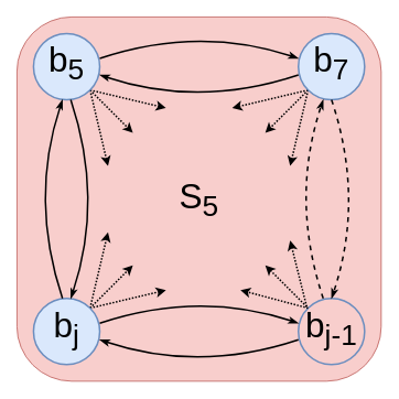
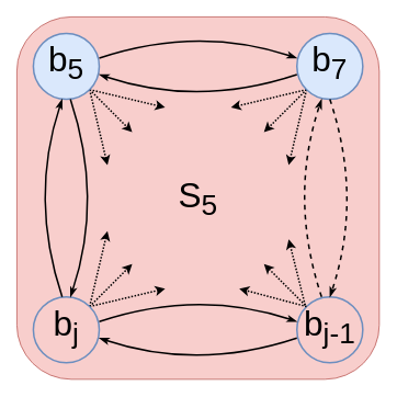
  <mxCell id="0" />
  <mxCell id="1" parent="0" />
  <mxCell id="2" value="S&lt;sub&gt;5&lt;/sub&gt;" style="rounded=1;whiteSpace=wrap;html=1;fontSize=42;fillColor=#f8cecc;strokeColor=#b85450;" parent="1" vertex="1"><mxGeometry x="20" y="20" width="440" height="440" as="geometry" /></mxCell>
  <mxCell id="3" style="edgeStyle=none;rounded=0;jumpStyle=none;jumpSize=0;orthogonalLoop=1;jettySize=auto;html=1;exitX=0;exitY=1;exitDx=0;exitDy=0;dashed=1;dashPattern=1 1;endArrow=classic;endFill=1;sourcePerimeterSpacing=0;targetPerimeterSpacing=0;strokeColor=#000000;strokeWidth=2;fontSize=42;" parent="1" source="6" edge="1"><mxGeometry relative="1" as="geometry"><mxPoint x="280" y="130" as="targetPoint" /></mxGeometry></mxCell>
  <mxCell id="4" style="edgeStyle=none;rounded=0;jumpStyle=none;jumpSize=0;orthogonalLoop=1;jettySize=auto;html=1;exitX=0;exitY=1;exitDx=0;exitDy=0;dashed=1;dashPattern=1 1;endArrow=classic;endFill=1;sourcePerimeterSpacing=0;targetPerimeterSpacing=0;strokeColor=#000000;strokeWidth=2;fontSize=42;" parent="1" source="6" edge="1"><mxGeometry relative="1" as="geometry"><mxPoint x="320" y="160" as="targetPoint" /></mxGeometry></mxCell>
  <mxCell id="5" style="edgeStyle=none;rounded=0;jumpStyle=none;jumpSize=0;orthogonalLoop=1;jettySize=auto;html=1;exitX=0;exitY=1;exitDx=0;exitDy=0;dashed=1;dashPattern=1 1;endArrow=classic;endFill=1;sourcePerimeterSpacing=0;targetPerimeterSpacing=0;strokeColor=#000000;strokeWidth=2;fontSize=42;" parent="1" source="6" edge="1"><mxGeometry relative="1" as="geometry"><mxPoint x="350" y="200" as="targetPoint" /></mxGeometry></mxCell>
  <mxCell id="6" value="b&lt;sub&gt;7&lt;/sub&gt;" style="ellipse;whiteSpace=wrap;html=1;aspect=fixed;spacingTop=-8;strokeWidth=2;fillColor=#dae8fc;strokeColor=#6c8ebf;fontSize=42;" parent="1" vertex="1"><mxGeometry x="360" y="40" width="80" height="80" as="geometry" /></mxCell>
  <mxCell id="7" style="rounded=0;jumpStyle=none;jumpSize=0;orthogonalLoop=1;jettySize=auto;html=1;exitX=1;exitY=1;exitDx=0;exitDy=0;endArrow=classic;endFill=1;sourcePerimeterSpacing=0;targetPerimeterSpacing=0;strokeColor=#000000;strokeWidth=2;dashed=1;dashPattern=1 1;fontSize=42;" parent="1" source="10" edge="1"><mxGeometry relative="1" as="geometry"><mxPoint x="160" y="160" as="targetPoint" /></mxGeometry></mxCell>
  <mxCell id="8" style="edgeStyle=none;rounded=0;jumpStyle=none;jumpSize=0;orthogonalLoop=1;jettySize=auto;html=1;exitX=1;exitY=1;exitDx=0;exitDy=0;dashed=1;dashPattern=1 1;endArrow=classic;endFill=1;sourcePerimeterSpacing=0;targetPerimeterSpacing=0;strokeColor=#000000;strokeWidth=2;fontSize=42;" parent="1" source="10" edge="1"><mxGeometry relative="1" as="geometry"><mxPoint x="200" y="130" as="targetPoint" /></mxGeometry></mxCell>
  <mxCell id="9" style="edgeStyle=none;rounded=0;jumpStyle=none;jumpSize=0;orthogonalLoop=1;jettySize=auto;html=1;exitX=1;exitY=1;exitDx=0;exitDy=0;dashed=1;dashPattern=1 1;endArrow=classic;endFill=1;sourcePerimeterSpacing=0;targetPerimeterSpacing=0;strokeColor=#000000;strokeWidth=2;fontSize=42;" parent="1" source="10" edge="1"><mxGeometry relative="1" as="geometry"><mxPoint x="130" y="200" as="targetPoint" /></mxGeometry></mxCell>
  <mxCell id="10" value="b&lt;sub&gt;5&lt;/sub&gt;" style="ellipse;whiteSpace=wrap;html=1;aspect=fixed;spacingTop=-8;strokeWidth=2;fillColor=#dae8fc;strokeColor=#6c8ebf;fontSize=42;" parent="1" vertex="1"><mxGeometry x="40" y="40" width="80" height="80" as="geometry" /></mxCell>
  <mxCell id="11" style="edgeStyle=none;rounded=0;jumpStyle=none;jumpSize=0;orthogonalLoop=1;jettySize=auto;html=1;exitX=1;exitY=0;exitDx=0;exitDy=0;dashed=1;dashPattern=1 1;endArrow=classic;endFill=1;sourcePerimeterSpacing=0;targetPerimeterSpacing=0;strokeColor=#000000;strokeWidth=2;fontSize=42;" parent="1" source="14" edge="1"><mxGeometry relative="1" as="geometry"><mxPoint x="160" y="320" as="targetPoint" /><Array as="points"><mxPoint x="130" y="350" /></Array></mxGeometry></mxCell>
  <mxCell id="12" style="edgeStyle=none;rounded=0;jumpStyle=none;jumpSize=0;orthogonalLoop=1;jettySize=auto;html=1;exitX=1;exitY=0;exitDx=0;exitDy=0;dashed=1;dashPattern=1 1;endArrow=classic;endFill=1;sourcePerimeterSpacing=0;targetPerimeterSpacing=0;strokeColor=#000000;strokeWidth=2;fontSize=42;" parent="1" source="14" edge="1"><mxGeometry relative="1" as="geometry"><mxPoint x="130" y="280" as="targetPoint" /></mxGeometry></mxCell>
  <mxCell id="13" style="edgeStyle=none;rounded=0;jumpStyle=none;jumpSize=0;orthogonalLoop=1;jettySize=auto;html=1;exitX=1;exitY=0;exitDx=0;exitDy=0;dashed=1;dashPattern=1 1;endArrow=classic;endFill=1;sourcePerimeterSpacing=0;targetPerimeterSpacing=0;strokeColor=#000000;strokeWidth=2;fontSize=42;" parent="1" source="14" edge="1"><mxGeometry relative="1" as="geometry"><mxPoint x="200" y="350" as="targetPoint" /></mxGeometry></mxCell>
- <mxCell id="14" value="b&lt;sub&gt;j&lt;/sub&gt;" style="ellipse;whiteSpace=wrap;html=1;aspect=fixed;spacingTop=-8;strokeWidth=2;fillColor=#dae8fc;strokeColor=#6c8ebf;fontSize=42;" parent="1" vertex="1"><mxGeometry x="40" y="360" width="80" height="80" as="geometry" /></mxCell>
+ <mxCell id="14" value="b&lt;sub&gt;j&lt;/sub&gt;" style="ellipse;whiteSpace=wrap;html=1;aspect=fixed;spacingTop=-8;strokeWidth=2;fillColor=#f8cecc;strokeColor=#6c8ebf;fontSize=42;" parent="1" vertex="1"><mxGeometry x="40" y="360" width="80" height="80" as="geometry" /></mxCell>
  <mxCell id="15" value="b&lt;sub&gt;j-1&lt;/sub&gt;" style="ellipse;whiteSpace=wrap;html=1;aspect=fixed;spacingTop=-8;strokeWidth=2;fillColor=#f8cecc;strokeColor=#6c8ebf;fontSize=42;" parent="1" vertex="1"><mxGeometry x="360" y="360" width="80" height="80" as="geometry" /></mxCell>
  <mxCell id="16" style="edgeStyle=none;rounded=0;jumpStyle=none;jumpSize=0;orthogonalLoop=1;jettySize=auto;html=1;dashed=1;dashPattern=1 1;endArrow=classic;endFill=1;sourcePerimeterSpacing=0;targetPerimeterSpacing=0;strokeColor=#000000;strokeWidth=2;fontSize=42;" parent="1" edge="1"><mxGeometry relative="1" as="geometry"><mxPoint x="350" y="290" as="targetPoint" /><mxPoint x="370" y="370" as="sourcePoint" /></mxGeometry></mxCell>
  <mxCell id="17" style="edgeStyle=none;rounded=0;jumpStyle=none;jumpSize=0;orthogonalLoop=1;jettySize=auto;html=1;dashed=1;dashPattern=1 1;endArrow=classic;endFill=1;sourcePerimeterSpacing=0;targetPerimeterSpacing=0;strokeColor=#000000;strokeWidth=2;fontSize=42;" parent="1" edge="1"><mxGeometry relative="1" as="geometry"><mxPoint x="320" y="320" as="targetPoint" /><mxPoint x="370" y="370" as="sourcePoint" /></mxGeometry></mxCell>
  <mxCell id="18" style="edgeStyle=none;rounded=0;jumpStyle=none;jumpSize=0;orthogonalLoop=1;jettySize=auto;html=1;exitX=0;exitY=0;exitDx=0;exitDy=0;dashed=1;dashPattern=1 1;endArrow=classic;endFill=1;sourcePerimeterSpacing=0;targetPerimeterSpacing=0;strokeColor=#000000;strokeWidth=2;fontSize=42;" parent="1" source="15" edge="1"><mxGeometry relative="1" as="geometry"><mxPoint x="290" y="350" as="targetPoint" /><mxPoint x="352" y="332.004" as="sourcePoint" /></mxGeometry></mxCell>
  <mxCell id="19" value="" style="curved=1;endArrow=classicThin;html=1;rounded=0;strokeWidth=2;exitX=0;exitY=0.5;exitDx=0;exitDy=0;entryX=1;entryY=0.5;entryDx=0;entryDy=0;endFill=1;" parent="1" edge="1"><mxGeometry width="50" height="50" relative="1" as="geometry"><mxPoint x="120" y="390" as="sourcePoint" /><mxPoint x="360" y="390" as="targetPoint" /><Array as="points"><mxPoint x="240" y="350" /></Array></mxGeometry></mxCell>
  <mxCell id="20" value="" style="curved=1;endArrow=classicThin;html=1;rounded=0;strokeWidth=2;exitX=1;exitY=0.5;exitDx=0;exitDy=0;entryX=0;entryY=0.5;entryDx=0;entryDy=0;endFill=1;" parent="1" edge="1"><mxGeometry width="50" height="50" relative="1" as="geometry"><mxPoint x="360" y="410" as="sourcePoint" /><mxPoint x="120" y="410" as="targetPoint" /><Array as="points"><mxPoint x="240" y="450" /></Array></mxGeometry></mxCell>
  <mxCell id="21" value="" style="curved=1;endArrow=classicThin;html=1;rounded=0;strokeWidth=2;exitX=0;exitY=0.5;exitDx=0;exitDy=0;entryX=1;entryY=0.5;entryDx=0;entryDy=0;endFill=1;" parent="1" edge="1"><mxGeometry width="50" height="50" relative="1" as="geometry"><mxPoint x="360" y="90" as="sourcePoint" /><mxPoint x="120" y="90" as="targetPoint" /><Array as="points"><mxPoint x="240" y="130" /></Array></mxGeometry></mxCell>
  <mxCell id="22" value="" style="curved=1;endArrow=classicThin;html=1;rounded=0;strokeWidth=2;exitX=1;exitY=0.5;exitDx=0;exitDy=0;entryX=0;entryY=0.5;entryDx=0;entryDy=0;endFill=1;" parent="1" edge="1"><mxGeometry width="50" height="50" relative="1" as="geometry"><mxPoint x="120" y="70" as="sourcePoint" /><mxPoint x="360" y="70" as="targetPoint" /><Array as="points"><mxPoint x="240" y="30" /></Array></mxGeometry></mxCell>
  <mxCell id="23" value="" style="curved=1;endArrow=classicThin;html=1;rounded=0;dashed=1;strokeWidth=2;exitX=0;exitY=0.5;exitDx=0;exitDy=0;entryX=1;entryY=0.5;entryDx=0;entryDy=0;endFill=1;" parent="1" edge="1"><mxGeometry width="50" height="50" relative="1" as="geometry"><mxPoint x="400" y="120" as="sourcePoint" /><mxPoint x="400" y="360" as="targetPoint" /><Array as="points"><mxPoint x="440" y="240" /></Array></mxGeometry></mxCell>
  <mxCell id="24" value="" style="curved=1;endArrow=classicThin;html=1;rounded=0;strokeWidth=2;exitX=1;exitY=0.5;exitDx=0;exitDy=0;entryX=0;entryY=0.5;entryDx=0;entryDy=0;endFill=1;dashed=1;" parent="1" edge="1"><mxGeometry width="50" height="50" relative="1" as="geometry"><mxPoint x="390" y="360" as="sourcePoint" /><mxPoint x="390" y="120" as="targetPoint" /><Array as="points"><mxPoint x="350" y="240" /></Array></mxGeometry></mxCell>
  <mxCell id="25" value="" style="curved=1;endArrow=classicThin;html=1;rounded=0;strokeWidth=2;exitX=0;exitY=0.5;exitDx=0;exitDy=0;entryX=1;entryY=0.5;entryDx=0;entryDy=0;endFill=1;" parent="1" edge="1"><mxGeometry width="50" height="50" relative="1" as="geometry"><mxPoint x="85" y="120" as="sourcePoint" /><mxPoint x="85" y="360" as="targetPoint" /><Array as="points"><mxPoint x="125" y="240" /></Array></mxGeometry></mxCell>
  <mxCell id="26" value="" style="curved=1;endArrow=classicThin;html=1;rounded=0;strokeWidth=2;exitX=1;exitY=0.5;exitDx=0;exitDy=0;entryX=0;entryY=0.5;entryDx=0;entryDy=0;endFill=1;" parent="1" edge="1"><mxGeometry width="50" height="50" relative="1" as="geometry"><mxPoint x="75" y="360" as="sourcePoint" /><mxPoint x="75" y="120" as="targetPoint" /><Array as="points"><mxPoint x="35" y="240" /></Array></mxGeometry></mxCell>
